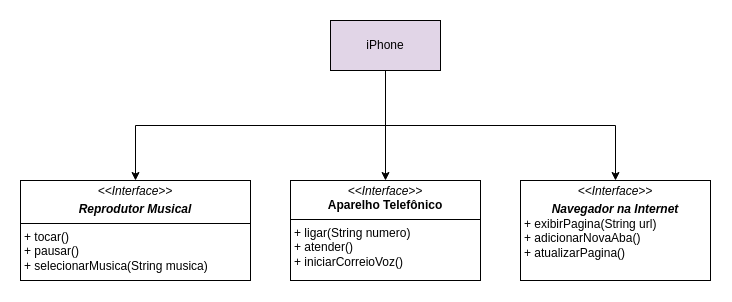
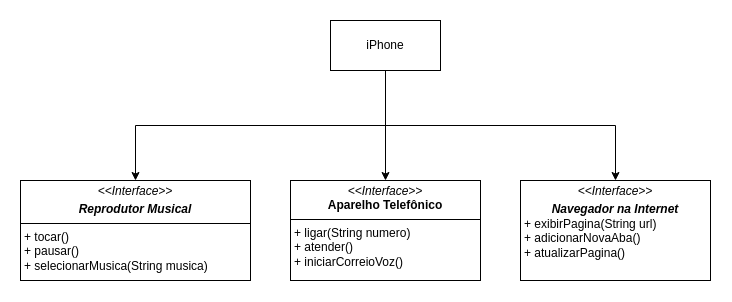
  <mxCell id="0" />
  <mxCell id="1" parent="0" />
  <mxCell id="2" style="edgeStyle=orthogonalEdgeStyle;rounded=0;orthogonalLoop=1;jettySize=auto;html=1;exitX=0.5;exitY=1;exitDx=0;exitDy=0;entryX=0.5;entryY=0;entryDx=0;entryDy=0;" edge="1" parent="1" source="5" target="6"><mxGeometry relative="1" as="geometry" /></mxCell>
  <mxCell id="3" style="edgeStyle=orthogonalEdgeStyle;rounded=0;orthogonalLoop=1;jettySize=auto;html=1;exitX=0.5;exitY=1;exitDx=0;exitDy=0;entryX=0.5;entryY=0;entryDx=0;entryDy=0;" edge="1" parent="1" source="5" target="7"><mxGeometry relative="1" as="geometry" /></mxCell>
  <mxCell id="4" style="edgeStyle=orthogonalEdgeStyle;rounded=0;orthogonalLoop=1;jettySize=auto;html=1;exitX=0.5;exitY=1;exitDx=0;exitDy=0;" edge="1" parent="1" source="5" target="8"><mxGeometry relative="1" as="geometry" /></mxCell>
- <mxCell id="5" value="iPhone" style="html=1;whiteSpace=wrap;fillColor=#e1d5e7;" vertex="1" parent="1"><mxGeometry x="330" y="20" width="110" height="50" as="geometry" /></mxCell>
+ <mxCell id="5" value="iPhone" style="html=1;whiteSpace=wrap;" vertex="1" parent="1"><mxGeometry x="330" y="20" width="110" height="50" as="geometry" /></mxCell>
  <mxCell id="6" value="&lt;p style=&quot;margin:0px;margin-top:4px;text-align:center;&quot;&gt;&lt;i&gt;&amp;lt;&amp;lt;Interface&amp;gt;&amp;gt;&lt;/i&gt;&lt;/p&gt;&lt;p style=&quot;margin:0px;margin-top:4px;text-align:center;&quot;&gt;&lt;i&gt;&lt;b&gt;Reprodutor Musical&lt;/b&gt;&lt;/i&gt;&lt;/p&gt;&lt;hr size=&quot;1&quot; style=&quot;border-style:solid;&quot;&gt;&lt;p style=&quot;margin:0px;margin-left:4px;&quot;&gt;+ tocar()&lt;br&gt;+ pausar()&lt;/p&gt;&lt;p style=&quot;margin:0px;margin-left:4px;&quot;&gt;+ selecionarMusica(String musica)&lt;/p&gt;" style="verticalAlign=top;align=left;overflow=fill;html=1;whiteSpace=wrap;" vertex="1" parent="1"><mxGeometry x="20" y="180" width="230" height="100" as="geometry" /></mxCell>
  <mxCell id="7" value="&lt;p style=&quot;margin:0px;margin-top:4px;text-align:center;&quot;&gt;&lt;i&gt;&amp;lt;&amp;lt;Interface&amp;gt;&amp;gt;&lt;/i&gt;&lt;br&gt;&lt;b&gt;Aparelho Telefônico&lt;/b&gt;&lt;/p&gt;&lt;hr size=&quot;1&quot; style=&quot;border-style:solid;&quot;&gt;&lt;p style=&quot;margin:0px;margin-left:4px;&quot;&gt;+ ligar(String numero)&lt;br&gt;+ atender()&lt;/p&gt;&lt;p style=&quot;margin:0px;margin-left:4px;&quot;&gt;+ iniciarCorreioVoz()&lt;/p&gt;" style="verticalAlign=top;align=left;overflow=fill;html=1;whiteSpace=wrap;" vertex="1" parent="1"><mxGeometry x="290" y="180" width="190" height="100" as="geometry" /></mxCell>
  <mxCell id="8" value="&lt;p style=&quot;margin:0px;margin-top:4px;text-align:center;&quot;&gt;&lt;i&gt;&amp;lt;&amp;lt;Interface&amp;gt;&amp;gt;&lt;/i&gt;&lt;/p&gt;&lt;p style=&quot;margin:0px;margin-top:4px;text-align:center;&quot;&gt;&lt;i&gt;&lt;b&gt;Navegador na Internet&lt;/b&gt;&lt;/i&gt;&lt;br&gt;&lt;/p&gt;&lt;p style=&quot;margin:0px;margin-left:4px;&quot;&gt;+ exibirPagina(String url)&lt;br&gt;+ adicionarNovaAba()&lt;/p&gt;&lt;p style=&quot;margin:0px;margin-left:4px;&quot;&gt;+ atualizarPagina()&lt;/p&gt;" style="verticalAlign=top;align=left;overflow=fill;html=1;whiteSpace=wrap;" vertex="1" parent="1"><mxGeometry x="520" y="180" width="190" height="100" as="geometry" /></mxCell>
